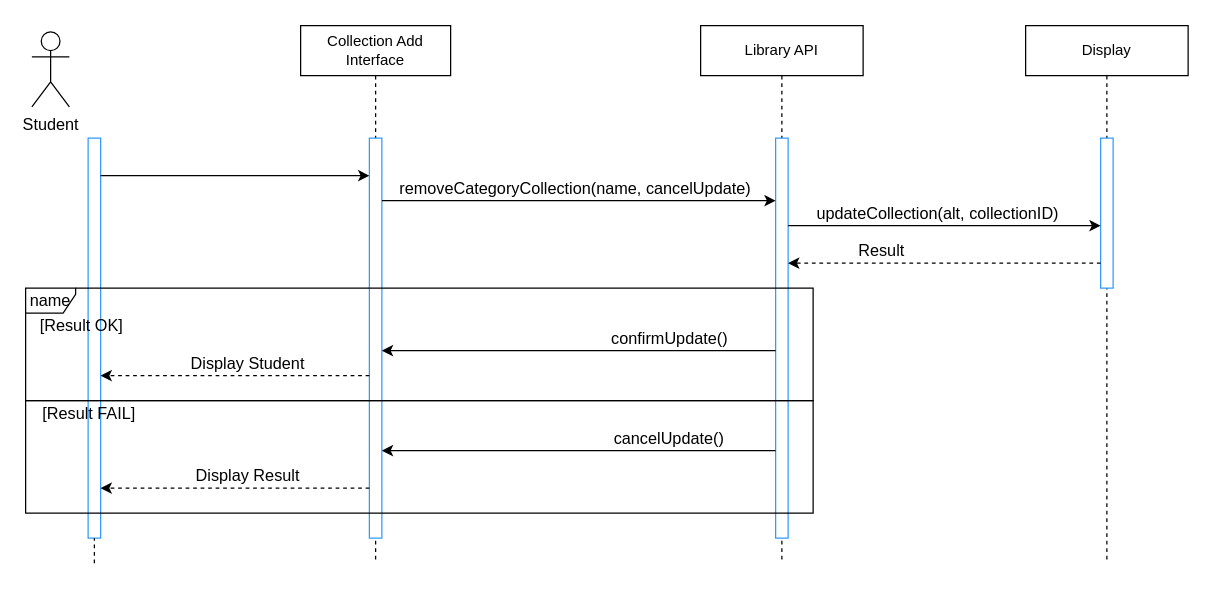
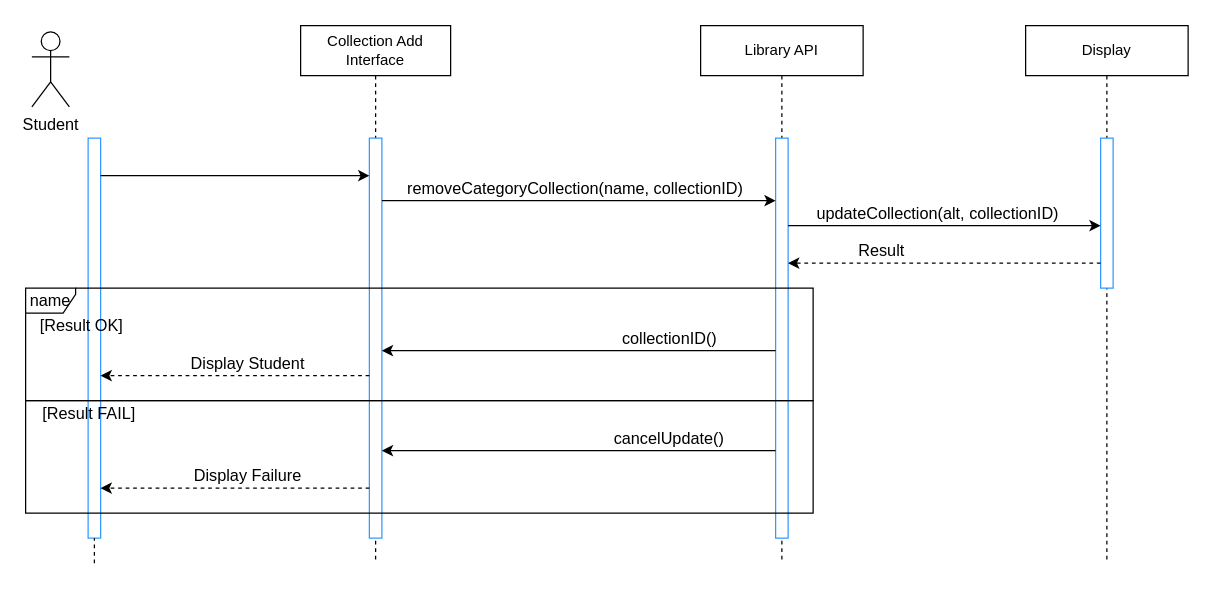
  <mxCell id="0" />
  <mxCell id="1" parent="0" />
  <mxCell id="2" value="Display" style="shape=umlLifeline;perimeter=lifelinePerimeter;whiteSpace=wrap;html=1;container=0;dropTarget=0;collapsible=0;recursiveResize=0;outlineConnect=0;portConstraint=eastwest;newEdgeStyle={&quot;edgeStyle&quot;:&quot;elbowEdgeStyle&quot;,&quot;elbow&quot;:&quot;vertical&quot;,&quot;curved&quot;:0,&quot;rounded&quot;:0};" parent="1" vertex="1"><mxGeometry x="820" y="20" width="130" height="430" as="geometry" /></mxCell>
  <mxCell id="3" value="" style="html=1;points=[];perimeter=orthogonalPerimeter;outlineConnect=0;targetShapes=umlLifeline;portConstraint=eastwest;newEdgeStyle={&quot;edgeStyle&quot;:&quot;elbowEdgeStyle&quot;,&quot;elbow&quot;:&quot;vertical&quot;,&quot;curved&quot;:0,&quot;rounded&quot;:0};strokeColor=#3399FF;" parent="2" vertex="1"><mxGeometry x="60" y="90" width="10" height="120" as="geometry" /></mxCell>
  <mxCell id="4" value="Student" style="shape=umlActor;verticalLabelPosition=bottom;verticalAlign=top;html=1;outlineConnect=0;strokeColor=#000000;fontSize=13;" parent="1" vertex="1"><mxGeometry x="25" y="25" width="30" height="60" as="geometry" /></mxCell>
  <mxCell id="5" value="" style="html=1;points=[];perimeter=orthogonalPerimeter;outlineConnect=0;targetShapes=umlLifeline;portConstraint=eastwest;newEdgeStyle={&quot;edgeStyle&quot;:&quot;elbowEdgeStyle&quot;,&quot;elbow&quot;:&quot;vertical&quot;,&quot;curved&quot;:0,&quot;rounded&quot;:0};strokeColor=#3399FF;" parent="1" vertex="1"><mxGeometry x="70" y="110" width="10" height="320" as="geometry" /></mxCell>
  <mxCell id="6" value="Collection Add Interface" style="shape=umlLifeline;perimeter=lifelinePerimeter;whiteSpace=wrap;html=1;container=0;dropTarget=0;collapsible=0;recursiveResize=0;outlineConnect=0;portConstraint=eastwest;newEdgeStyle={&quot;edgeStyle&quot;:&quot;elbowEdgeStyle&quot;,&quot;elbow&quot;:&quot;vertical&quot;,&quot;curved&quot;:0,&quot;rounded&quot;:0};" parent="1" vertex="1"><mxGeometry x="240" y="20" width="120" height="430" as="geometry" /></mxCell>
  <mxCell id="7" value="" style="html=1;points=[];perimeter=orthogonalPerimeter;outlineConnect=0;targetShapes=umlLifeline;portConstraint=eastwest;newEdgeStyle={&quot;edgeStyle&quot;:&quot;elbowEdgeStyle&quot;,&quot;elbow&quot;:&quot;vertical&quot;,&quot;curved&quot;:0,&quot;rounded&quot;:0};strokeColor=#3399FF;" parent="6" vertex="1"><mxGeometry x="55" y="90" width="10" height="320" as="geometry" /></mxCell>
  <mxCell id="8" value="" style="endArrow=none;dashed=1;html=1;rounded=0;fontSize=13;" parent="1" target="5" edge="1"><mxGeometry width="50" height="50" relative="1" as="geometry"><mxPoint x="75" y="450" as="sourcePoint" /><mxPoint x="75" y="640" as="targetPoint" /><Array as="points" /></mxGeometry></mxCell>
  <mxCell id="9" value="Library API" style="shape=umlLifeline;perimeter=lifelinePerimeter;whiteSpace=wrap;html=1;container=0;dropTarget=0;collapsible=0;recursiveResize=0;outlineConnect=0;portConstraint=eastwest;newEdgeStyle={&quot;edgeStyle&quot;:&quot;elbowEdgeStyle&quot;,&quot;elbow&quot;:&quot;vertical&quot;,&quot;curved&quot;:0,&quot;rounded&quot;:0};" parent="1" vertex="1"><mxGeometry x="560" y="20" width="130" height="430" as="geometry" /></mxCell>
  <mxCell id="10" value="" style="html=1;points=[];perimeter=orthogonalPerimeter;outlineConnect=0;targetShapes=umlLifeline;portConstraint=eastwest;newEdgeStyle={&quot;edgeStyle&quot;:&quot;elbowEdgeStyle&quot;,&quot;elbow&quot;:&quot;vertical&quot;,&quot;curved&quot;:0,&quot;rounded&quot;:0};strokeColor=#3399FF;" parent="9" vertex="1"><mxGeometry x="60" y="90" width="10" height="320" as="geometry" /></mxCell>
  <mxCell id="11" value="" style="endArrow=classic;html=1;rounded=0;" parent="1" edge="1" target="7" source="5"><mxGeometry width="50" height="50" relative="1" as="geometry"><mxPoint x="80" y="250" as="sourcePoint" /><mxPoint x="295" y="250" as="targetPoint" /><Array as="points"><mxPoint x="140" y="140" /></Array></mxGeometry></mxCell>
  <mxCell id="12" value="" style="endArrow=classic;html=1;rounded=0;" parent="1" edge="1" target="10" source="7"><mxGeometry width="50" height="50" relative="1" as="geometry"><mxPoint x="305" y="270" as="sourcePoint" /><mxPoint x="470" y="270" as="targetPoint" /><Array as="points"><mxPoint x="330" y="160" /><mxPoint x="360" y="160" /><mxPoint x="390" y="160" /><mxPoint x="470" y="160" /><mxPoint x="540" y="160" /></Array></mxGeometry></mxCell>
- <mxCell id="13" value="removeCategoryCollection(name, cancelUpdate)" style="text;html=1;strokeColor=none;fillColor=none;align=center;verticalAlign=middle;whiteSpace=wrap;rounded=0;fontSize=13;" parent="1" vertex="1"><mxGeometry x="310" y="140" width="300" height="20" as="geometry" /></mxCell>
+ <mxCell id="13" value="removeCategoryCollection(name, collectionID)" style="text;html=1;strokeColor=none;fillColor=none;align=center;verticalAlign=middle;whiteSpace=wrap;rounded=0;fontSize=13;" parent="1" vertex="1"><mxGeometry x="310" y="140" width="300" height="20" as="geometry" /></mxCell>
  <mxCell id="14" value="" style="endArrow=classic;html=1;rounded=0;" parent="1" target="3" edge="1" source="10"><mxGeometry width="50" height="50" relative="1" as="geometry"><mxPoint x="480" y="290" as="sourcePoint" /><mxPoint x="570" y="300" as="targetPoint" /><Array as="points"><mxPoint x="650" y="180" /><mxPoint x="740" y="180" /><mxPoint x="820" y="180" /></Array></mxGeometry></mxCell>
  <mxCell id="15" value="updateCollection(alt, collectionID)" style="text;html=1;strokeColor=none;fillColor=none;align=center;verticalAlign=middle;whiteSpace=wrap;rounded=0;fontSize=13;" parent="1" vertex="1"><mxGeometry x="630" y="160" width="240" height="20" as="geometry" /></mxCell>
  <mxCell id="16" value="" style="endArrow=classic;html=1;rounded=0;dashed=1;" parent="1" source="3" edge="1" target="10"><mxGeometry width="50" height="50" relative="1" as="geometry"><mxPoint x="690" y="320" as="sourcePoint" /><mxPoint x="480" y="320" as="targetPoint" /><Array as="points"><mxPoint x="650" y="210" /></Array></mxGeometry></mxCell>
  <mxCell id="17" value="Result" style="text;html=1;strokeColor=none;fillColor=none;align=center;verticalAlign=middle;whiteSpace=wrap;rounded=0;fontSize=13;" parent="1" vertex="1"><mxGeometry x="670" y="190" width="70" height="20" as="geometry" /></mxCell>
  <mxCell id="18" value="name" style="shape=umlFrame;whiteSpace=wrap;html=1;pointerEvents=0;strokeColor=#000000;fontSize=13;width=40;height=20;" vertex="1" parent="1"><mxGeometry x="20" y="230" width="630" height="90" as="geometry" /></mxCell>
- <mxCell id="19" value="confirmUpdate()" style="text;html=1;strokeColor=none;fillColor=none;align=center;verticalAlign=middle;whiteSpace=wrap;rounded=0;fontSize=13;" vertex="1" parent="1"><mxGeometry x="467.5" y="260" width="135" height="20" as="geometry" /></mxCell>
+ <mxCell id="19" value="collectionID()" style="text;html=1;strokeColor=none;fillColor=none;align=center;verticalAlign=middle;whiteSpace=wrap;rounded=0;fontSize=13;" vertex="1" parent="1"><mxGeometry x="467.5" y="260" width="135" height="20" as="geometry" /></mxCell>
  <mxCell id="20" value="" style="endArrow=classic;html=1;rounded=0;fontSize=13;" edge="1" parent="1"><mxGeometry width="50" height="50" relative="1" as="geometry"><mxPoint x="620" y="280" as="sourcePoint" /><mxPoint x="305" y="280" as="targetPoint" /><Array as="points"><mxPoint x="470" y="280" /></Array></mxGeometry></mxCell>
  <mxCell id="21" value="" style="endArrow=classic;html=1;rounded=0;fontSize=13;dashed=1;" edge="1" parent="1"><mxGeometry width="50" height="50" relative="1" as="geometry"><mxPoint x="295" y="300" as="sourcePoint" /><mxPoint x="80" y="300" as="targetPoint" /><Array as="points"><mxPoint x="241" y="300" /><mxPoint x="160" y="300" /></Array></mxGeometry></mxCell>
  <mxCell id="22" value="Display Student" style="text;html=1;strokeColor=none;fillColor=none;align=center;verticalAlign=middle;whiteSpace=wrap;rounded=0;fontSize=13;" vertex="1" parent="1"><mxGeometry x="145" y="280" width="106.25" height="20" as="geometry" /></mxCell>
  <mxCell id="23" value="[Result OK]" style="text;html=1;strokeColor=none;fillColor=none;align=center;verticalAlign=middle;whiteSpace=wrap;rounded=0;fontSize=13;" vertex="1" parent="1"><mxGeometry x="25" y="250" width="80" height="20" as="geometry" /></mxCell>
  <mxCell id="24" value="cancelUpdate()" style="text;html=1;strokeColor=none;fillColor=none;align=center;verticalAlign=middle;whiteSpace=wrap;rounded=0;fontSize=13;" vertex="1" parent="1"><mxGeometry x="480" y="340" width="110" height="20" as="geometry" /></mxCell>
  <mxCell id="25" value="" style="endArrow=classic;html=1;rounded=0;fontSize=13;" edge="1" parent="1"><mxGeometry width="50" height="50" relative="1" as="geometry"><mxPoint x="620" y="360" as="sourcePoint" /><mxPoint x="305" y="360" as="targetPoint" /><Array as="points"><mxPoint x="510" y="360" /><mxPoint x="430" y="360" /></Array></mxGeometry></mxCell>
  <mxCell id="26" value="" style="endArrow=classic;html=1;rounded=0;fontSize=13;dashed=1;" edge="1" parent="1"><mxGeometry width="50" height="50" relative="1" as="geometry"><mxPoint x="295" y="390" as="sourcePoint" /><mxPoint x="80" y="390" as="targetPoint" /><Array as="points"><mxPoint x="249" y="390" /><mxPoint x="159" y="390" /></Array></mxGeometry></mxCell>
- <mxCell id="27" value="Display Result" style="text;html=1;strokeColor=none;fillColor=none;align=center;verticalAlign=middle;whiteSpace=wrap;rounded=0;fontSize=13;" vertex="1" parent="1"><mxGeometry x="120.32" y="370" width="155.62" height="20" as="geometry" /></mxCell>
+ <mxCell id="27" value="Display Failure" style="text;html=1;strokeColor=none;fillColor=none;align=center;verticalAlign=middle;whiteSpace=wrap;rounded=0;fontSize=13;" vertex="1" parent="1"><mxGeometry x="120.32" y="370" width="155.62" height="20" as="geometry" /></mxCell>
  <mxCell id="28" value="[Result FAIL]" style="text;html=1;strokeColor=none;fillColor=none;align=center;verticalAlign=middle;whiteSpace=wrap;rounded=0;fontSize=13;" vertex="1" parent="1"><mxGeometry x="25" y="320" width="92.19" height="20" as="geometry" /></mxCell>
  <mxCell id="29" value="" style="rounded=0;whiteSpace=wrap;html=1;fillColor=none;" vertex="1" parent="1"><mxGeometry x="20" y="320" width="630" height="90" as="geometry" /></mxCell>
